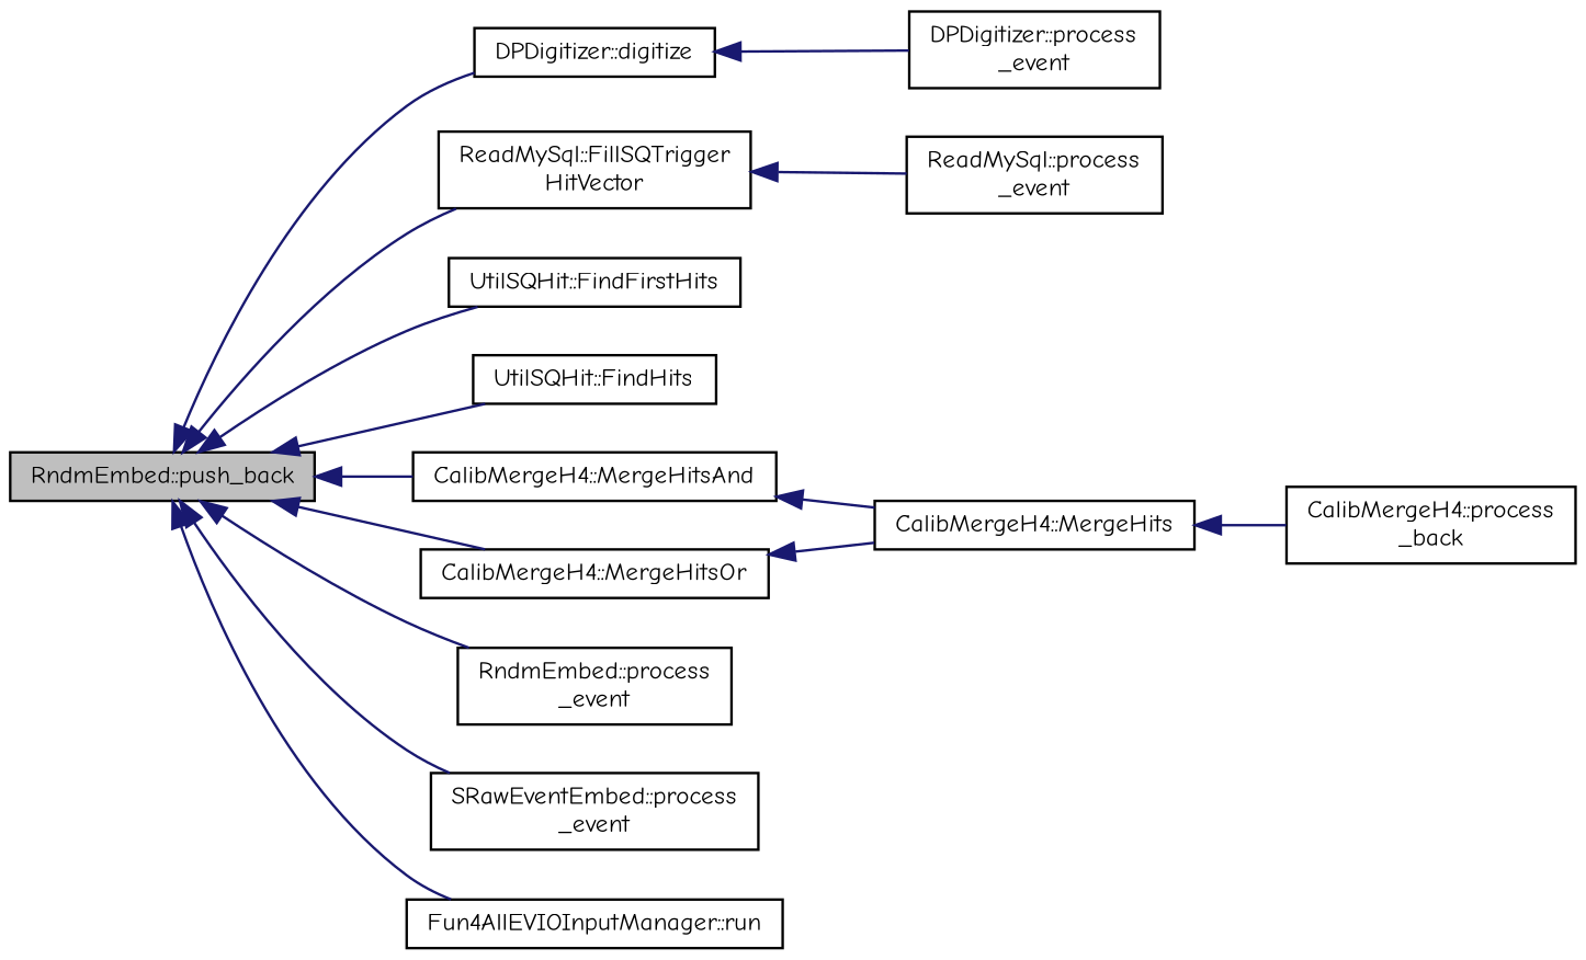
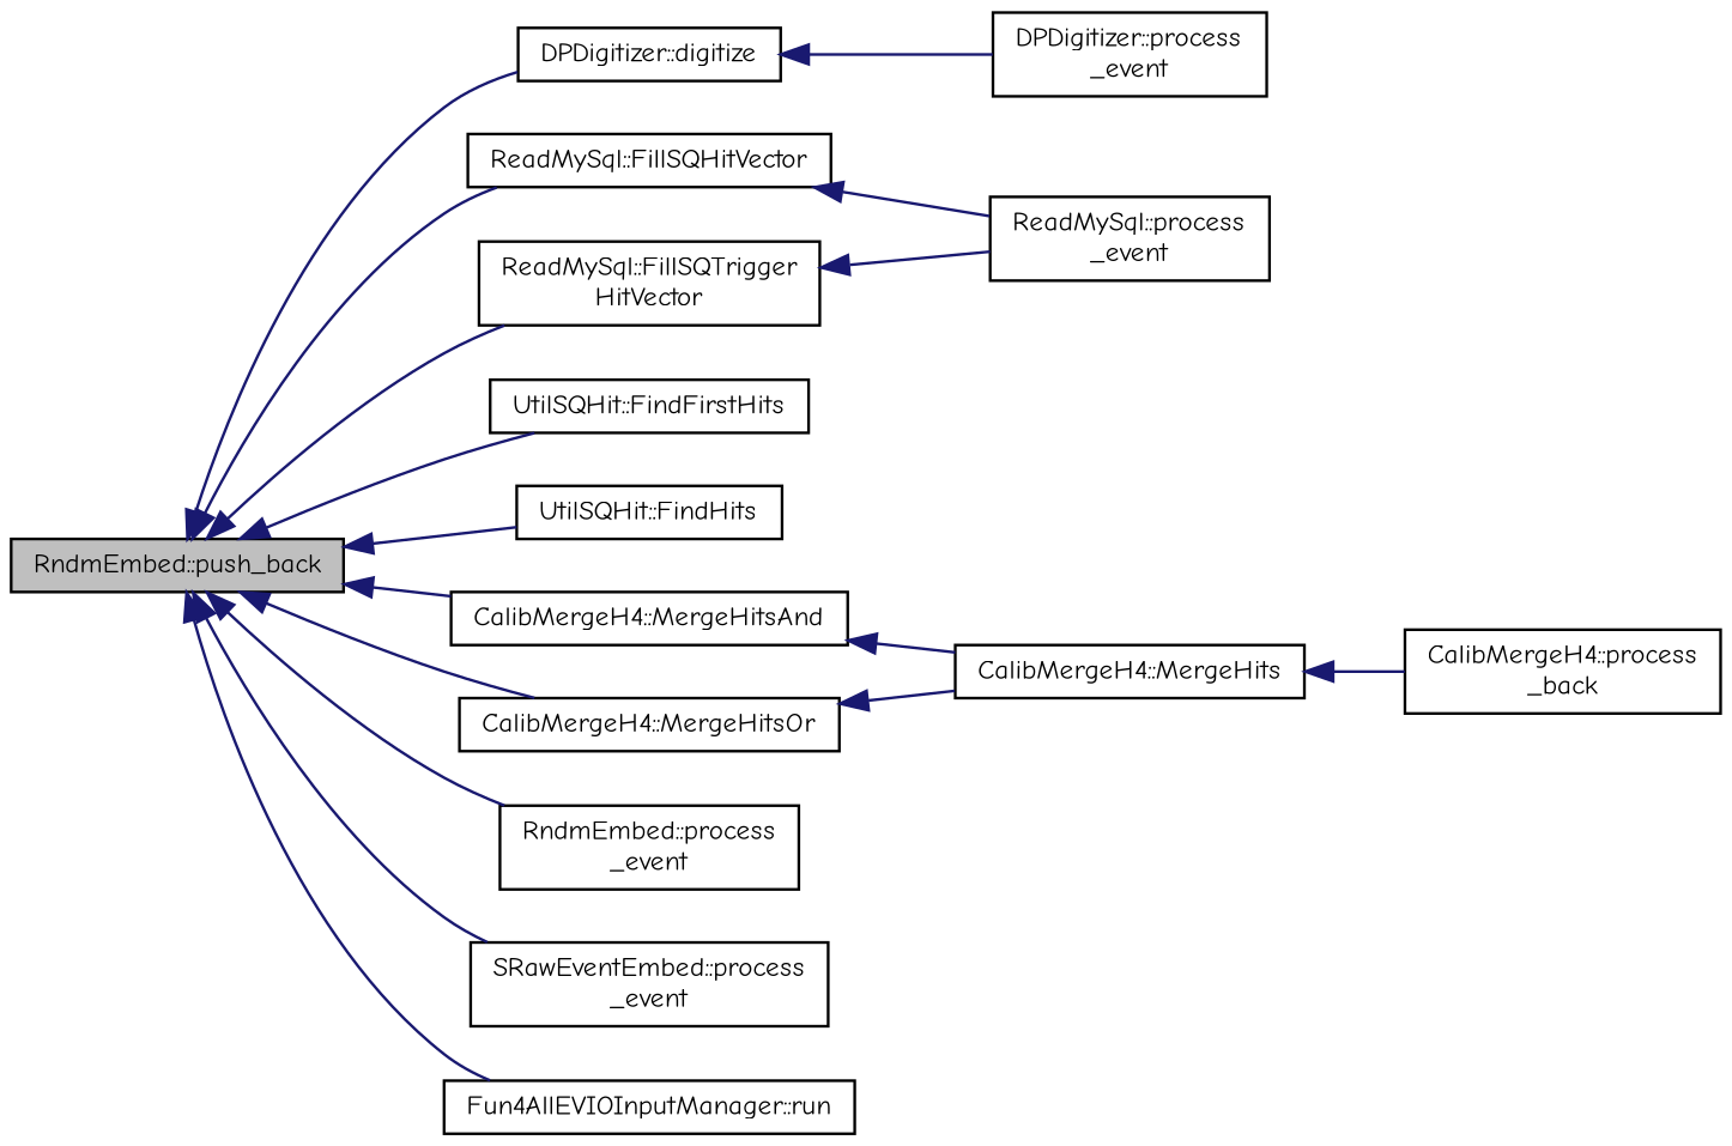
  digraph {
    fontname="Comic Neue"
    rankdir=LR
    node [color=black fontname="Comic Neue" fontsize=10 shape=record]
    edge [color=midnightblue dir=back fontname="Comic Neue" fontsize=10 labelfontname=FreeSans labelfontsize=10 style=solid]
    n1 [fillcolor=grey75 fontcolor=black height=0.2 label="RndmEmbed::push_back" style=filled width=0.4]
    n2 [height=0.2 label="DPDigitizer::digitize" width=0.4]
+   n3 [height=0.2 label="ReadMySql::FillSQHitVector" width=0.4]
    n4 [height=0.2 label="ReadMySql::FillSQTrigger\lHitVector" width=0.4]
    n5 [height=0.2 label="UtilSQHit::FindFirstHits" width=0.4]
    n6 [height=0.2 label="UtilSQHit::FindHits" width=0.4]
    n7 [height=0.2 label="CalibMergeH4::MergeHitsAnd" width=0.4]
    n8 [height=0.2 label="CalibMergeH4::MergeHitsOr" width=0.4]
    n9 [height=0.2 label="RndmEmbed::process\l_event" width=0.4]
    n10 [height=0.2 label="SRawEventEmbed::process\l_event" width=0.4]
    n11 [height=0.2 label="Fun4AllEVIOInputManager::run" width=0.4]
    n12 [height=0.2 label="DPDigitizer::process\l_event" width=0.4]
    n13 [height=0.2 label="ReadMySql::process\l_event" width=0.4]
    n14 [height=0.2 label="CalibMergeH4::MergeHits" width=0.4]
    n15 [height=0.2 label="CalibMergeH4::process\l_back" width=0.4]
    n1 -> n2
+   n1 -> n3
    n1 -> n4
    n1 -> n5
    n1 -> n6
    n1 -> n7
    n1 -> n8
    n1 -> n9
    n1 -> n10
    n1 -> n11
    n2 -> n12
+   n3 -> n13
    n4 -> n13
    n7 -> n14
    n8 -> n14
    n14 -> n15
  }
